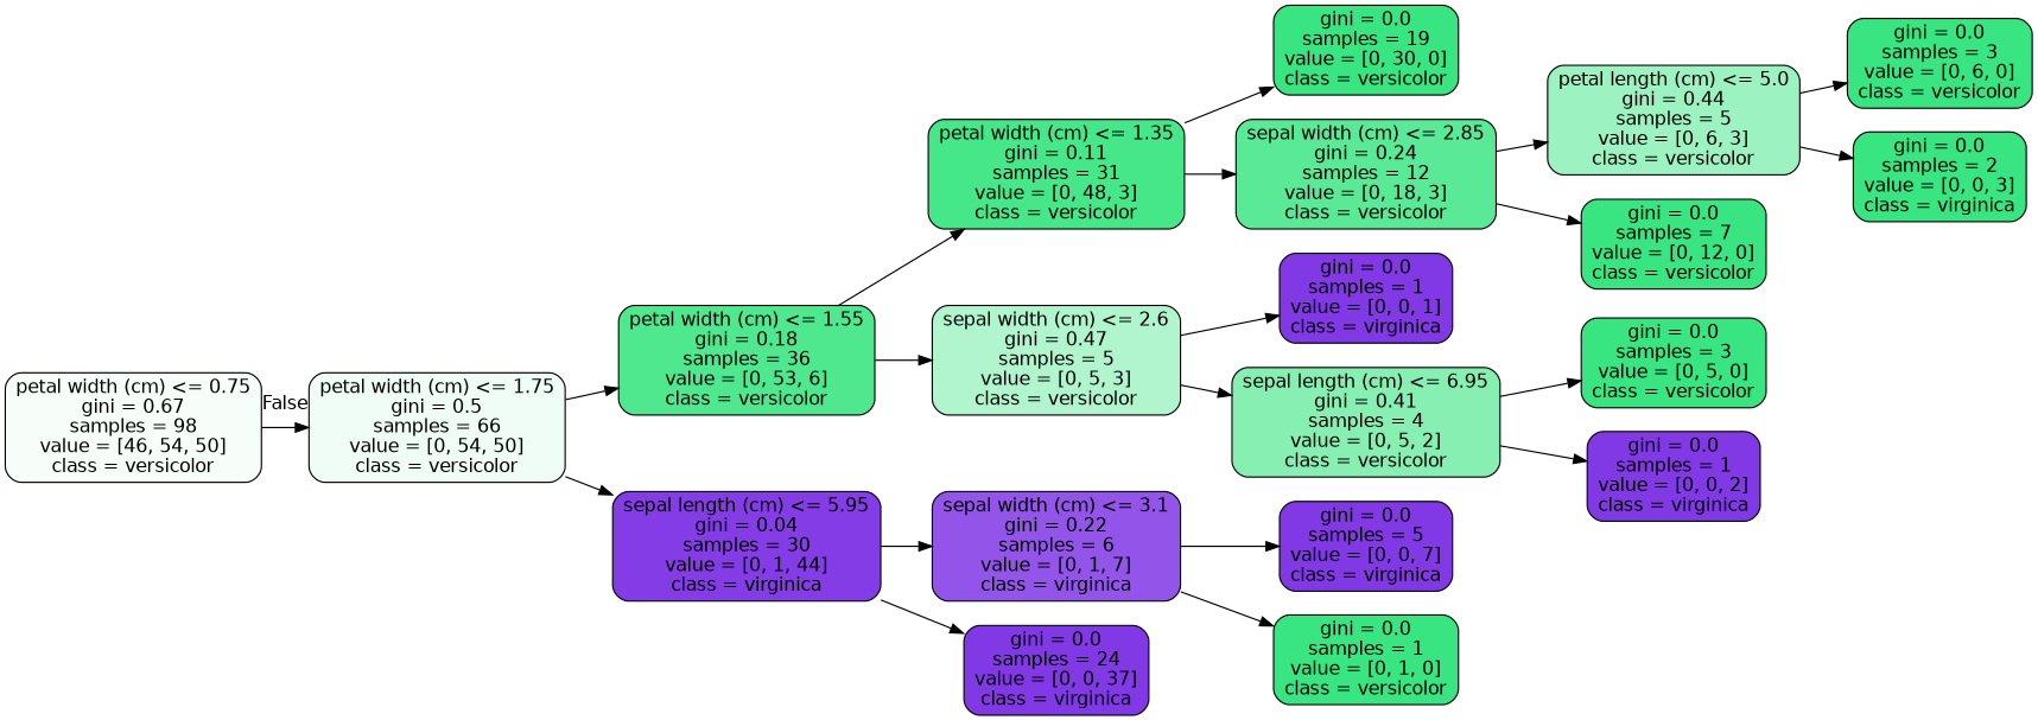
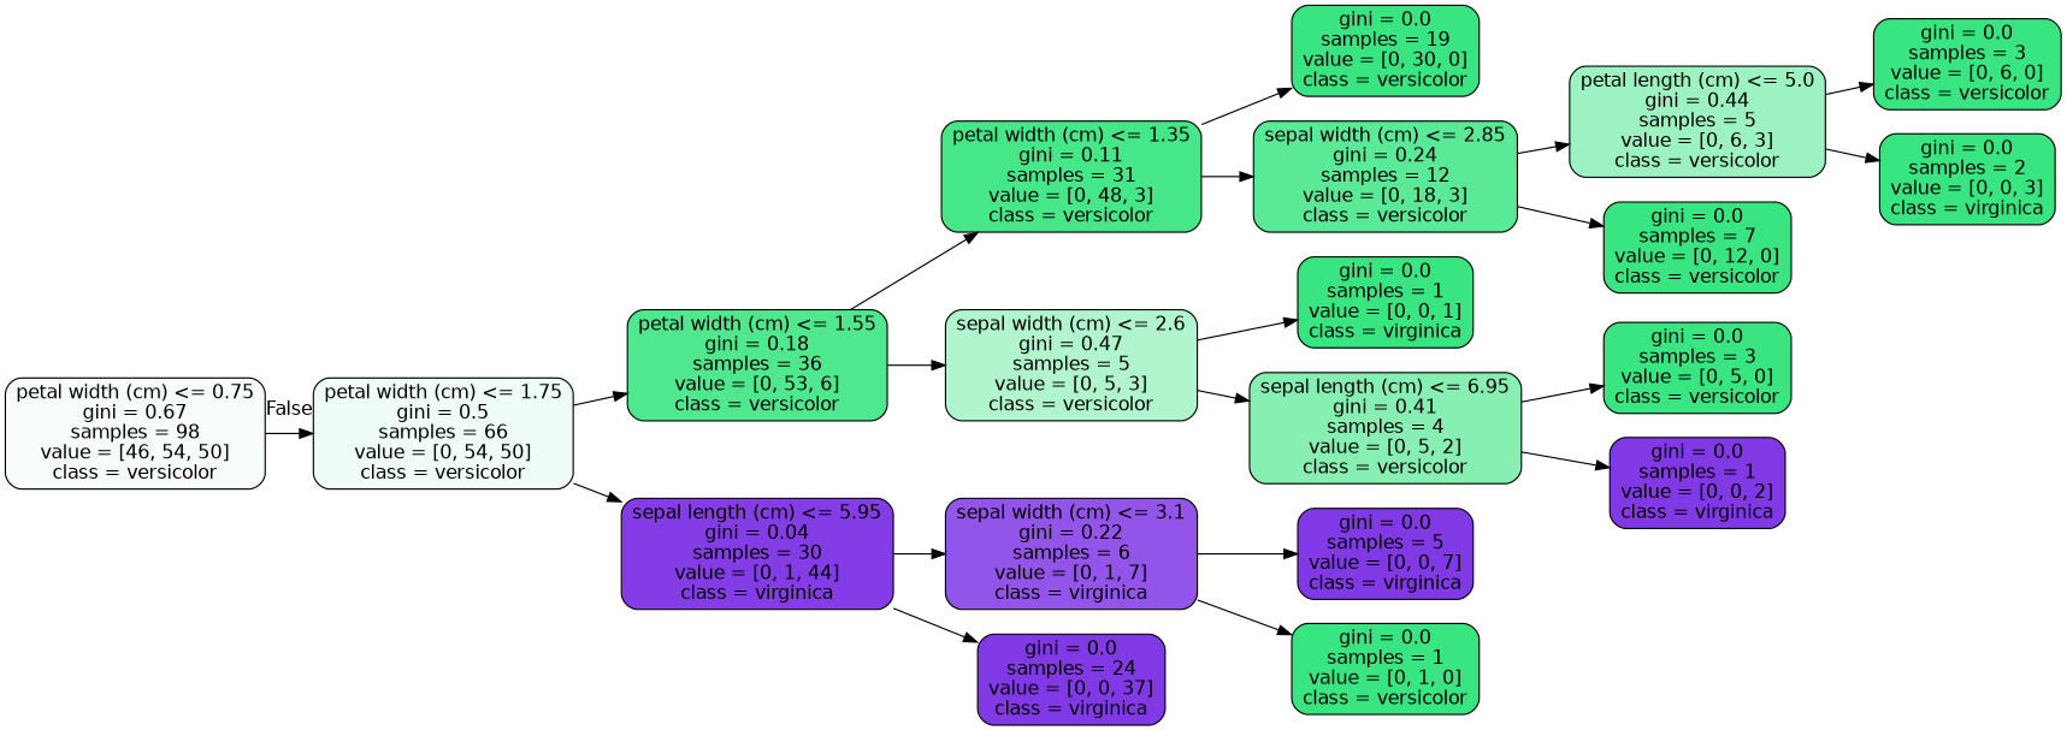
  digraph {
    rankdir=LR
    node [color=black fillcolor="#39e581" fontname=helvetica shape=box style="filled, rounded"]
    edge [fontname=helvetica]
    n1 [fillcolor="#f7fefa" label="petal width (cm) <= 0.75\ngini = 0.67\nsamples = 98\nvalue = [46, 54, 50]\nclass = versicolor"]
    n2 [fillcolor="#f0fdf6" label="petal width (cm) <= 1.75\ngini = 0.5\nsamples = 66\nvalue = [0, 54, 50]\nclass = versicolor"]
    n3 [fillcolor="#4fe88f" label="petal width (cm) <= 1.55\ngini = 0.18\nsamples = 36\nvalue = [0, 53, 6]\nclass = versicolor"]
    n4 [fillcolor="#843de6" label="sepal length (cm) <= 5.95\ngini = 0.04\nsamples = 30\nvalue = [0, 1, 44]\nclass = virginica"]
    n5 [fillcolor="#45e789" label="petal width (cm) <= 1.35\ngini = 0.11\nsamples = 31\nvalue = [0, 48, 3]\nclass = versicolor"]
    n6 [fillcolor="#b0f5cd" label="sepal width (cm) <= 2.6\ngini = 0.47\nsamples = 5\nvalue = [0, 5, 3]\nclass = versicolor"]
    n7 [fillcolor="#9355e9" label="sepal width (cm) <= 3.1\ngini = 0.22\nsamples = 6\nvalue = [0, 1, 7]\nclass = virginica"]
    n8 [fillcolor="#8139e5" label="gini = 0.0\nsamples = 24\nvalue = [0, 0, 37]\nclass = virginica"]
    n9 [label="gini = 0.0\nsamples = 19\nvalue = [0, 30, 0]\nclass = versicolor"]
    n10 [fillcolor="#5ae996" label="sepal width (cm) <= 2.85\ngini = 0.24\nsamples = 12\nvalue = [0, 18, 3]\nclass = versicolor"]
-   n11 [fillcolor="#8139e5" label="gini = 0.0\nsamples = 1\nvalue = [0, 0, 1]\nclass = virginica"]
+   n11 [label="gini = 0.0\nsamples = 1\nvalue = [0, 0, 1]\nclass = virginica"]
    n12 [fillcolor="#88efb3" label="sepal length (cm) <= 6.95\ngini = 0.41\nsamples = 4\nvalue = [0, 5, 2]\nclass = versicolor"]
    n13 [fillcolor="#9cf2c0" label="petal length (cm) <= 5.0\ngini = 0.44\nsamples = 5\nvalue = [0, 6, 3]\nclass = versicolor"]
    n14 [label="gini = 0.0\nsamples = 7\nvalue = [0, 12, 0]\nclass = versicolor"]
    n15 [label="gini = 0.0\nsamples = 3\nvalue = [0, 6, 0]\nclass = versicolor"]
    n16 [label="gini = 0.0\nsamples = 2\nvalue = [0, 0, 3]\nclass = virginica"]
    n17 [label="gini = 0.0\nsamples = 3\nvalue = [0, 5, 0]\nclass = versicolor"]
    n18 [fillcolor="#8139e5" label="gini = 0.0\nsamples = 1\nvalue = [0, 0, 2]\nclass = virginica"]
    n19 [fillcolor="#8139e5" label="gini = 0.0\nsamples = 5\nvalue = [0, 0, 7]\nclass = virginica"]
    n20 [label="gini = 0.0\nsamples = 1\nvalue = [0, 1, 0]\nclass = versicolor"]
    n1 -> n2 [headlabel=False labelangle=-45 labeldistance=2.5]
    n2 -> n3
    n2 -> n4
    n3 -> n5
    n3 -> n6
    n4 -> n7
    n4 -> n8
    n5 -> n9
    n5 -> n10
    n6 -> n11
    n6 -> n12
    n7 -> n19
    n7 -> n20
    n10 -> n13
    n10 -> n14
    n12 -> n17
    n12 -> n18
    n13 -> n15
    n13 -> n16
  }
